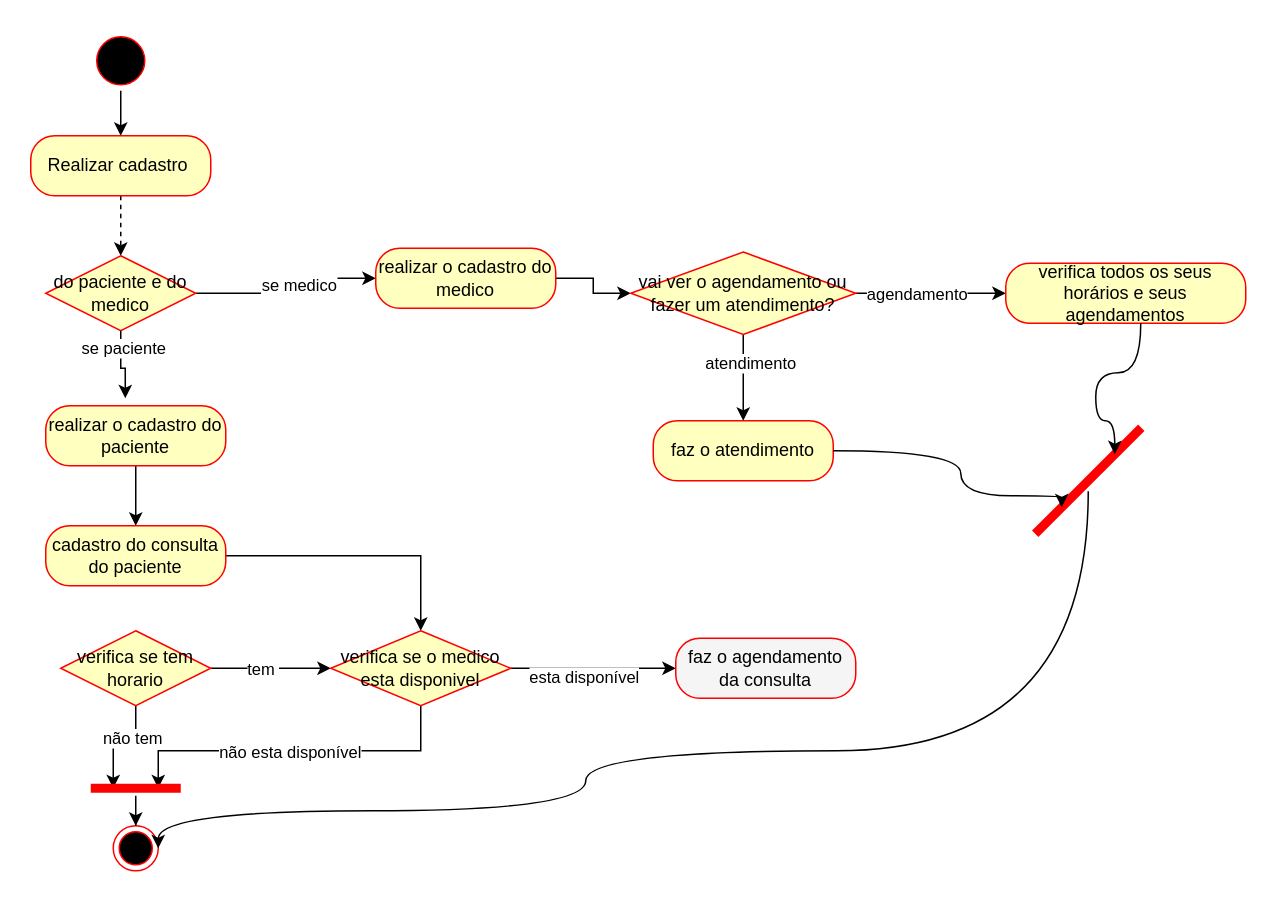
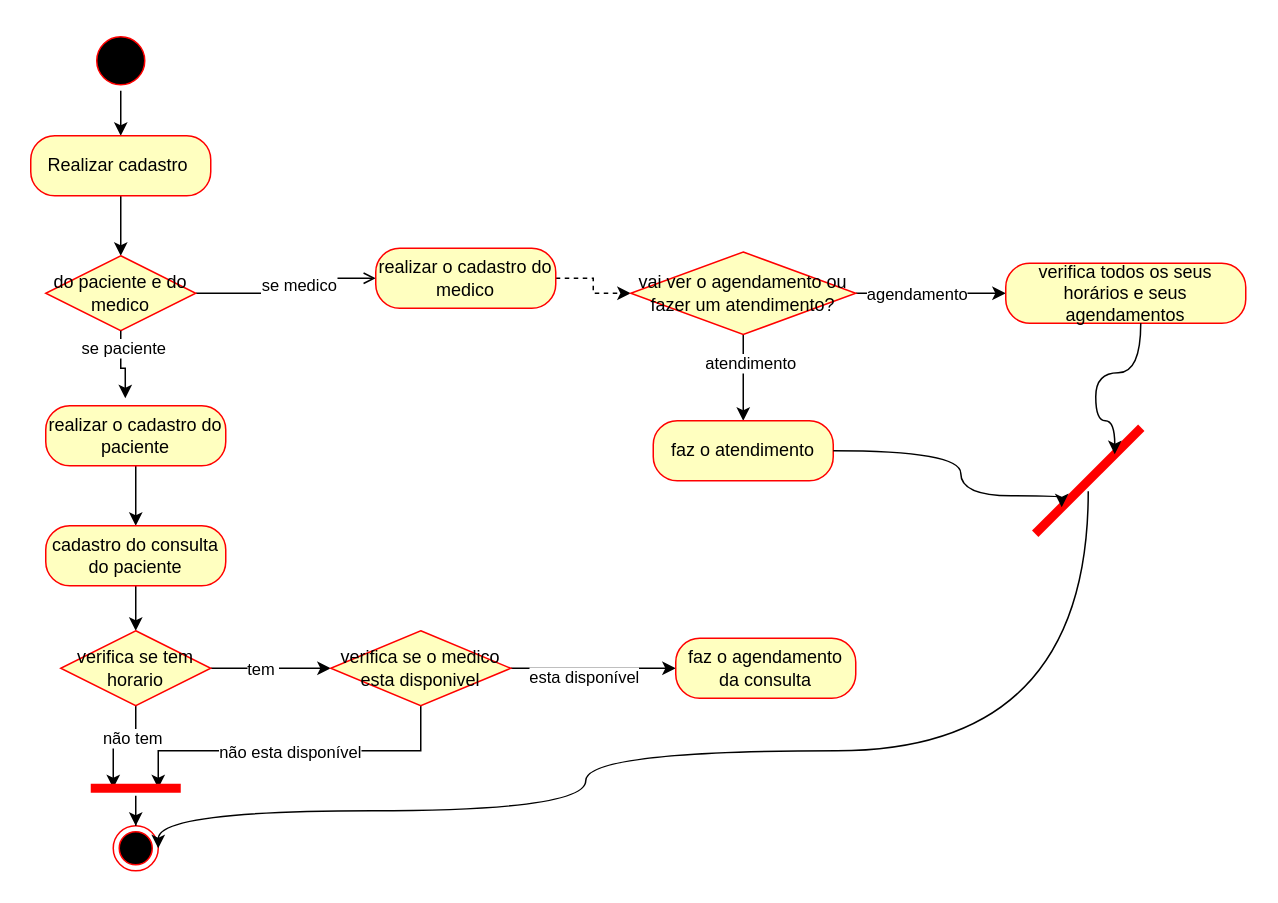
  <mxCell id="0" />
  <mxCell id="1" parent="0" />
  <mxCell id="2" style="edgeStyle=orthogonalEdgeStyle;rounded=0;orthogonalLoop=1;jettySize=auto;html=1;entryX=0.5;entryY=0;entryDx=0;entryDy=0;" edge="1" parent="1" source="3" target="5"><mxGeometry relative="1" as="geometry" /></mxCell>
  <mxCell id="3" value="" style="ellipse;html=1;shape=startState;fillColor=#000000;strokeColor=#ff0000;" vertex="1" parent="1"><mxGeometry x="60" width="40" height="40" as="geometry" y="20" /></mxCell>
- <mxCell id="4" style="edgeStyle=orthogonalEdgeStyle;rounded=0;orthogonalLoop=1;jettySize=auto;html=1;entryX=0.5;entryY=0;entryDx=0;entryDy=0;dashed=1;" edge="1" parent="1" source="5" target="8"><mxGeometry relative="1" as="geometry" /></mxCell>
+ <mxCell id="4" style="edgeStyle=orthogonalEdgeStyle;rounded=0;orthogonalLoop=1;jettySize=auto;html=1;entryX=0.5;entryY=0;entryDx=0;entryDy=0;" edge="1" parent="1" source="5" target="8"><mxGeometry relative="1" as="geometry" /></mxCell>
  <mxCell id="5" value="Realizar cadastro&amp;nbsp;" style="rounded=1;whiteSpace=wrap;html=1;arcSize=40;fontColor=#000000;fillColor=#ffffc0;strokeColor=#ff0000;" vertex="1" parent="1"><mxGeometry y="90" width="120" height="40" as="geometry" x="20" /></mxCell>
- <mxCell id="6" style="edgeStyle=orthogonalEdgeStyle;rounded=0;orthogonalLoop=1;jettySize=auto;html=1;" edge="1" parent="1" source="8" target="10"><mxGeometry relative="1" as="geometry"><mxPoint x="230" y="195" as="targetPoint" /></mxGeometry></mxCell>
+ <mxCell id="6" style="edgeStyle=orthogonalEdgeStyle;rounded=0;orthogonalLoop=1;jettySize=auto;html=1;endArrow=open;" edge="1" parent="1" source="8" target="10"><mxGeometry relative="1" as="geometry"><mxPoint x="230" y="195" as="targetPoint" /></mxGeometry></mxCell>
  <mxCell id="7" value="se medico" style="edgeLabel;html=1;align=center;verticalAlign=middle;resizable=0;points=[];" vertex="1" connectable="0" parent="6"><mxGeometry x="0.2" y="-4" relative="1" as="geometry"><mxPoint as="offset" /></mxGeometry></mxCell>
  <mxCell id="8" value="do paciente e do medico" style="rhombus;whiteSpace=wrap;html=1;fontColor=#000000;fillColor=#ffffc0;strokeColor=#ff0000;" vertex="1" parent="1"><mxGeometry x="30" y="170" width="100" height="50" as="geometry" /></mxCell>
- <mxCell id="9" style="edgeStyle=orthogonalEdgeStyle;rounded=0;orthogonalLoop=1;jettySize=auto;html=1;entryX=0;entryY=0.5;entryDx=0;entryDy=0;" edge="1" parent="1" source="10" target="35"><mxGeometry relative="1" as="geometry" /></mxCell>
+ <mxCell id="9" style="edgeStyle=orthogonalEdgeStyle;rounded=0;orthogonalLoop=1;jettySize=auto;html=1;entryX=0;entryY=0.5;entryDx=0;entryDy=0;dashed=1;" edge="1" parent="1" source="10" target="35"><mxGeometry relative="1" as="geometry" /></mxCell>
  <mxCell id="10" value="realizar o cadastro do medico" style="rounded=1;whiteSpace=wrap;html=1;arcSize=40;fontColor=#000000;fillColor=#ffffc0;strokeColor=#ff0000;" vertex="1" parent="1"><mxGeometry x="250" y="165" width="120" height="40" as="geometry" /></mxCell>
  <mxCell id="11" style="edgeStyle=orthogonalEdgeStyle;rounded=0;orthogonalLoop=1;jettySize=auto;html=1;exitX=0.5;exitY=1;exitDx=0;exitDy=0;entryX=0.5;entryY=0;entryDx=0;entryDy=0;" edge="1" parent="1" source="12" target="16"><mxGeometry relative="1" as="geometry" /></mxCell>
  <mxCell id="12" value="realizar o cadastro do paciente" style="rounded=1;whiteSpace=wrap;html=1;arcSize=40;fontColor=#000000;fillColor=#ffffc0;strokeColor=#ff0000;" vertex="1" parent="1"><mxGeometry x="30" y="270" width="120" height="40" as="geometry" /></mxCell>
  <mxCell id="13" style="edgeStyle=orthogonalEdgeStyle;rounded=0;orthogonalLoop=1;jettySize=auto;html=1;exitX=0.5;exitY=1;exitDx=0;exitDy=0;entryX=0.442;entryY=-0.125;entryDx=0;entryDy=0;entryPerimeter=0;" edge="1" parent="1" source="8" target="12"><mxGeometry relative="1" as="geometry" /></mxCell>
  <mxCell id="14" value="se paciente" style="edgeLabel;html=1;align=center;verticalAlign=middle;resizable=0;points=[];" vertex="1" connectable="0" parent="13"><mxGeometry x="-0.542" y="1" relative="1" as="geometry"><mxPoint as="offset" /></mxGeometry></mxCell>
- <mxCell id="15" value="" style="edgeStyle=orthogonalEdgeStyle;rounded=0;orthogonalLoop=1;jettySize=auto;html=1;" edge="1" parent="1" source="16" target="26"><mxGeometry relative="1" as="geometry" /></mxCell>
+ <mxCell id="15" value="" style="edgeStyle=orthogonalEdgeStyle;rounded=0;orthogonalLoop=1;jettySize=auto;html=1;" edge="1" parent="1" source="16" target="21"><mxGeometry relative="1" as="geometry" /></mxCell>
  <mxCell id="16" value="cadastro do consulta do paciente" style="rounded=1;whiteSpace=wrap;html=1;arcSize=40;fontColor=#000000;fillColor=#ffffc0;strokeColor=#ff0000;" vertex="1" parent="1"><mxGeometry x="30" y="350" width="120" height="40" as="geometry" /></mxCell>
  <mxCell id="17" style="edgeStyle=orthogonalEdgeStyle;rounded=0;orthogonalLoop=1;jettySize=auto;html=1;exitX=1;exitY=0.5;exitDx=0;exitDy=0;entryX=0;entryY=0.5;entryDx=0;entryDy=0;" edge="1" parent="1" source="21" target="26"><mxGeometry relative="1" as="geometry" /></mxCell>
  <mxCell id="18" value="tem&amp;nbsp;" style="edgeLabel;html=1;align=center;verticalAlign=middle;resizable=0;points=[];" vertex="1" connectable="0" parent="17"><mxGeometry x="-0.15" relative="1" as="geometry"><mxPoint as="offset" /></mxGeometry></mxCell>
  <mxCell id="19" style="edgeStyle=orthogonalEdgeStyle;rounded=0;orthogonalLoop=1;jettySize=auto;html=1;entryX=0.25;entryY=0.5;entryDx=0;entryDy=0;entryPerimeter=0;" edge="1" parent="1" source="21" target="30"><mxGeometry relative="1" as="geometry"><mxPoint x="90" y="500" as="targetPoint" /></mxGeometry></mxCell>
  <mxCell id="20" value="não tem" style="edgeLabel;html=1;align=center;verticalAlign=middle;resizable=0;points=[];" vertex="1" connectable="0" parent="19"><mxGeometry x="-0.4" y="-3" relative="1" as="geometry"><mxPoint as="offset" /></mxGeometry></mxCell>
  <mxCell id="21" value="verifica se tem horario" style="rhombus;whiteSpace=wrap;html=1;fontColor=#000000;fillColor=#ffffc0;strokeColor=#ff0000;" vertex="1" parent="1"><mxGeometry x="40" y="420" width="100" height="50" as="geometry" /></mxCell>
  <mxCell id="22" style="edgeStyle=orthogonalEdgeStyle;rounded=0;orthogonalLoop=1;jettySize=auto;html=1;entryX=0;entryY=0.5;entryDx=0;entryDy=0;" edge="1" parent="1" source="26" target="28"><mxGeometry relative="1" as="geometry" /></mxCell>
  <mxCell id="23" value="esta disponível" style="edgeLabel;html=1;align=center;verticalAlign=middle;resizable=0;points=[];" vertex="1" connectable="0" parent="22"><mxGeometry x="-0.133" y="-5" relative="1" as="geometry"><mxPoint as="offset" /></mxGeometry></mxCell>
  <mxCell id="24" style="edgeStyle=orthogonalEdgeStyle;rounded=0;orthogonalLoop=1;jettySize=auto;html=1;entryX=0.75;entryY=0.5;entryDx=0;entryDy=0;entryPerimeter=0;" edge="1" parent="1" source="26" target="30"><mxGeometry relative="1" as="geometry"><mxPoint x="240" y="622" as="targetPoint" /><Array as="points"><mxPoint x="280" y="500" /><mxPoint x="105" y="500" /></Array></mxGeometry></mxCell>
  <mxCell id="25" value="não esta disponível" style="edgeLabel;html=1;align=center;verticalAlign=middle;resizable=0;points=[];" vertex="1" connectable="0" parent="24"><mxGeometry x="0.026" relative="1" as="geometry"><mxPoint as="offset" /></mxGeometry></mxCell>
  <mxCell id="26" value="verifica se o medico esta disponivel" style="rhombus;whiteSpace=wrap;html=1;fontColor=#000000;fillColor=#ffffc0;strokeColor=#ff0000;" vertex="1" parent="1"><mxGeometry x="220" y="420" width="120" height="50" as="geometry" /></mxCell>
  <mxCell id="27" value="" style="ellipse;html=1;shape=endState;fillColor=#000000;strokeColor=#ff0000;" vertex="1" parent="1"><mxGeometry x="75" y="550" width="30" height="30" as="geometry" /></mxCell>
- <mxCell id="28" value="faz o agendamento da consulta" style="rounded=1;whiteSpace=wrap;html=1;arcSize=40;fontColor=#000000;fillColor=#f5f5f5;strokeColor=#ff0000;" vertex="1" parent="1"><mxGeometry x="450" y="425" width="120" height="40" as="geometry" /></mxCell>
+ <mxCell id="28" value="faz o agendamento da consulta" style="rounded=1;whiteSpace=wrap;html=1;arcSize=40;fontColor=#000000;fillColor=#ffffc0;strokeColor=#ff0000;" vertex="1" parent="1"><mxGeometry x="450" y="425" width="120" height="40" as="geometry" /></mxCell>
  <mxCell id="29" style="edgeStyle=orthogonalEdgeStyle;rounded=0;orthogonalLoop=1;jettySize=auto;html=1;" edge="1" parent="1" source="30" target="27"><mxGeometry relative="1" as="geometry" /></mxCell>
  <mxCell id="30" value="" style="shape=line;html=1;strokeWidth=6;strokeColor=#ff0000;" vertex="1" parent="1"><mxGeometry x="60" y="520" width="60" height="10" as="geometry" /></mxCell>
  <mxCell id="31" style="edgeStyle=orthogonalEdgeStyle;rounded=0;orthogonalLoop=1;jettySize=auto;html=1;entryX=0.5;entryY=0;entryDx=0;entryDy=0;" edge="1" parent="1" source="35" target="36"><mxGeometry relative="1" as="geometry" /></mxCell>
  <mxCell id="32" value="atendimento" style="edgeLabel;html=1;align=center;verticalAlign=middle;resizable=0;points=[];" vertex="1" connectable="0" parent="31"><mxGeometry x="-0.322" y="4" relative="1" as="geometry"><mxPoint as="offset" /></mxGeometry></mxCell>
  <mxCell id="33" style="edgeStyle=orthogonalEdgeStyle;rounded=0;orthogonalLoop=1;jettySize=auto;html=1;exitX=1;exitY=0.5;exitDx=0;exitDy=0;curved=1;" edge="1" parent="1" source="35" target="37"><mxGeometry relative="1" as="geometry" /></mxCell>
  <mxCell id="34" value="agendamento" style="edgeLabel;html=1;align=center;verticalAlign=middle;resizable=0;points=[];" vertex="1" connectable="0" parent="33"><mxGeometry x="-0.2" relative="1" as="geometry"><mxPoint as="offset" /></mxGeometry></mxCell>
  <mxCell id="35" value="vai ver o agendamento ou fazer um atendimento?" style="rhombus;whiteSpace=wrap;html=1;fontColor=#000000;fillColor=#ffffc0;strokeColor=#ff0000;" vertex="1" parent="1"><mxGeometry x="420" y="167.5" width="150" height="55" as="geometry" /></mxCell>
  <mxCell id="36" value="faz o atendimento" style="rounded=1;whiteSpace=wrap;html=1;arcSize=40;fontColor=#000000;fillColor=#ffffc0;strokeColor=#ff0000;" vertex="1" parent="1"><mxGeometry x="435" y="280" width="120" height="40" as="geometry" /></mxCell>
  <mxCell id="37" value="verifica todos os seus horários e seus agendamentos" style="rounded=1;whiteSpace=wrap;html=1;arcSize=40;fontColor=#000000;fillColor=#ffffc0;strokeColor=#ff0000;" vertex="1" parent="1"><mxGeometry x="670" y="175" width="160" height="40" as="geometry" /></mxCell>
  <mxCell id="38" style="edgeStyle=orthogonalEdgeStyle;rounded=0;orthogonalLoop=1;jettySize=auto;html=1;entryX=1;entryY=0.5;entryDx=0;entryDy=0;curved=1;" edge="1" parent="1" source="39" target="27"><mxGeometry relative="1" as="geometry"><Array as="points"><mxPoint x="725" y="500" /><mxPoint x="390" y="500" /><mxPoint x="390" y="540" /><mxPoint x="105" y="540" /></Array></mxGeometry></mxCell>
  <mxCell id="39" value="" style="shape=line;html=1;strokeWidth=6;strokeColor=#ff0000;rotation=45;direction=north;" vertex="1" parent="1"><mxGeometry x="720" y="270" width="10" height="100" as="geometry" /></mxCell>
  <mxCell id="40" style="edgeStyle=orthogonalEdgeStyle;rounded=0;orthogonalLoop=1;jettySize=auto;html=1;curved=1;entryX=0.25;entryY=0.5;entryDx=0;entryDy=0;entryPerimeter=0;" edge="1" parent="1" source="36" target="39"><mxGeometry relative="1" as="geometry"><mxPoint x="750" y="330" as="targetPoint" /><Array as="points"><mxPoint x="640" y="300" /><mxPoint x="640" y="330" /><mxPoint x="707" y="330" /></Array></mxGeometry></mxCell>
  <mxCell id="41" style="edgeStyle=orthogonalEdgeStyle;rounded=0;orthogonalLoop=1;jettySize=auto;html=1;entryX=0.75;entryY=0.5;entryDx=0;entryDy=0;entryPerimeter=0;curved=1;" edge="1" parent="1" source="37" target="39"><mxGeometry relative="1" as="geometry"><Array as="points"><mxPoint x="760" y="248" /><mxPoint x="730" y="248" /><mxPoint x="730" y="280" /><mxPoint x="743" y="280" /></Array></mxGeometry></mxCell>
